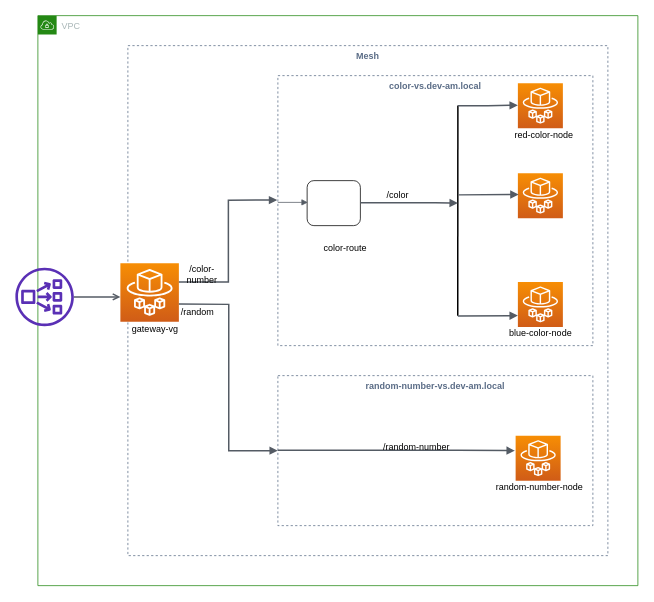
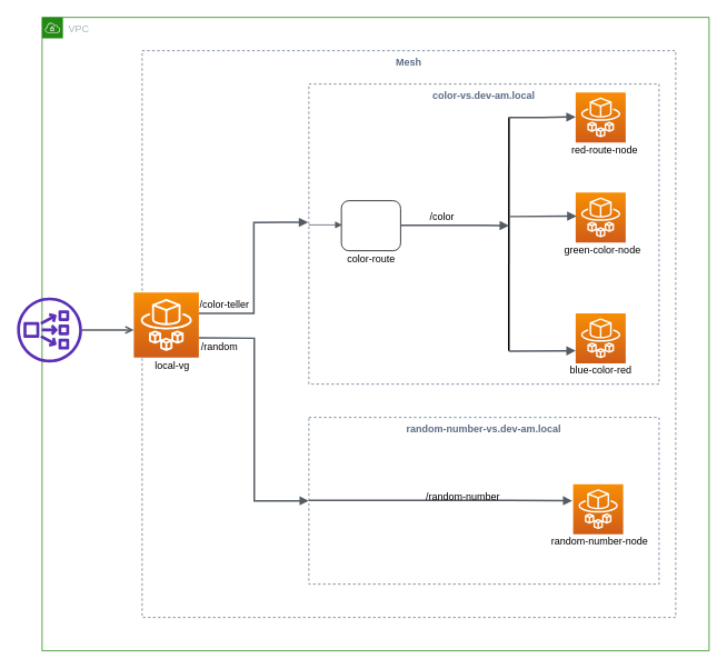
  <mxCell id="0" />
  <mxCell id="1" parent="0" />
  <mxCell id="2" value="VPC" style="points=[[0,0],[0.25,0],[0.5,0],[0.75,0],[1,0],[1,0.25],[1,0.5],[1,0.75],[1,1],[0.75,1],[0.5,1],[0.25,1],[0,1],[0,0.75],[0,0.5],[0,0.25]];outlineConnect=0;gradientColor=none;html=1;whiteSpace=wrap;fontSize=12;fontStyle=0;shape=mxgraph.aws4.group;grIcon=mxgraph.aws4.group_vpc;strokeColor=#248814;fillColor=none;verticalAlign=top;align=left;spacingLeft=30;fontColor=#AAB7B8;dashed=0;" vertex="1" parent="1"><mxGeometry x="50" y="20" width="800" height="760" as="geometry" /></mxCell>
  <mxCell id="3" value="" style="outlineConnect=0;fontColor=#232F3E;gradientColor=none;fillColor=#5A30B5;strokeColor=none;dashed=0;verticalLabelPosition=bottom;verticalAlign=top;align=center;html=1;fontSize=12;fontStyle=0;aspect=fixed;pointerEvents=1;shape=mxgraph.aws4.network_load_balancer;" vertex="1" parent="1"><mxGeometry x="20" y="356" width="78" height="78" as="geometry" /></mxCell>
  <mxCell id="4" value="Mesh" style="fillColor=none;strokeColor=#5A6C86;dashed=1;verticalAlign=top;fontStyle=1;fontColor=#5A6C86;" vertex="1" parent="1"><mxGeometry x="170" y="60" width="640" height="680" as="geometry" /></mxCell>
  <mxCell id="5" value="" style="outlineConnect=0;fontColor=#232F3E;gradientColor=#F78E04;gradientDirection=north;fillColor=#D05C17;strokeColor=#ffffff;dashed=0;verticalLabelPosition=bottom;verticalAlign=top;align=center;html=1;fontSize=12;fontStyle=0;aspect=fixed;shape=mxgraph.aws4.resourceIcon;resIcon=mxgraph.aws4.fargate;" vertex="1" parent="1"><mxGeometry x="160" y="350" width="78" height="78" as="geometry" /></mxCell>
  <mxCell id="6" value="" style="edgeStyle=orthogonalEdgeStyle;html=1;endArrow=open;elbow=vertical;startArrow=none;endFill=0;strokeColor=#545B64;rounded=0;strokeWidth=2;" edge="1" parent="1"><mxGeometry width="100" relative="1" as="geometry"><mxPoint x="98" y="394.5" as="sourcePoint" /><mxPoint x="160" y="395" as="targetPoint" /><Array as="points"><mxPoint x="160" y="395" /><mxPoint x="160" y="395" /></Array></mxGeometry></mxCell>
  <mxCell id="7" value="color-vs.dev-am.local" style="fillColor=none;strokeColor=#5A6C86;dashed=1;verticalAlign=top;fontStyle=1;fontColor=#5A6C86;" vertex="1" parent="1"><mxGeometry x="370" y="100" width="420" height="360" as="geometry" /></mxCell>
  <mxCell id="8" value="" style="rounded=1;whiteSpace=wrap;html=1;" vertex="1" parent="1"><mxGeometry x="409" y="240" width="71" height="60" as="geometry" /></mxCell>
- <mxCell id="9" value="color-route" style="text;html=1;strokeColor=none;fillColor=none;align=center;verticalAlign=middle;whiteSpace=wrap;rounded=0;" vertex="1" parent="1"><mxGeometry x="430" y="320" width="60" height="20" as="geometry" /></mxCell>
+ <mxCell id="9" value="color-route" style="text;html=1;strokeColor=none;fillColor=none;align=center;verticalAlign=middle;whiteSpace=wrap;rounded=0;" vertex="1" parent="1"><mxGeometry x="415" y="300" width="60" height="20" as="geometry" /></mxCell>
  <mxCell id="10" value="" style="outlineConnect=0;fontColor=#232F3E;gradientColor=#F78E04;gradientDirection=north;fillColor=#D05C17;strokeColor=#ffffff;dashed=0;verticalLabelPosition=bottom;verticalAlign=top;align=center;html=1;fontSize=12;fontStyle=0;aspect=fixed;shape=mxgraph.aws4.resourceIcon;resIcon=mxgraph.aws4.fargate;" vertex="1" parent="1"><mxGeometry x="690" y="110" width="60" height="60" as="geometry" /></mxCell>
  <mxCell id="11" value="" style="outlineConnect=0;fontColor=#232F3E;gradientColor=#F78E04;gradientDirection=north;fillColor=#D05C17;strokeColor=#ffffff;dashed=0;verticalLabelPosition=bottom;verticalAlign=top;align=center;html=1;fontSize=12;fontStyle=0;aspect=fixed;shape=mxgraph.aws4.resourceIcon;resIcon=mxgraph.aws4.fargate;" vertex="1" parent="1"><mxGeometry x="690" y="230" width="60" height="60" as="geometry" /></mxCell>
  <mxCell id="12" value="" style="outlineConnect=0;fontColor=#232F3E;gradientColor=#F78E04;gradientDirection=north;fillColor=#D05C17;strokeColor=#ffffff;dashed=0;verticalLabelPosition=bottom;verticalAlign=top;align=center;html=1;fontSize=12;fontStyle=0;aspect=fixed;shape=mxgraph.aws4.resourceIcon;resIcon=mxgraph.aws4.fargate;" vertex="1" parent="1"><mxGeometry x="690" y="375" width="60" height="60" as="geometry" /></mxCell>
- <mxCell id="13" value="red-color-node" style="text;html=1;strokeColor=none;fillColor=none;align=center;verticalAlign=middle;whiteSpace=wrap;rounded=0;" vertex="1" parent="1"><mxGeometry x="680" y="170" width="90" height="20" as="geometry" /></mxCell>
- <mxCell id="15" value="blue-color-node" style="text;html=1;strokeColor=none;fillColor=none;align=center;verticalAlign=middle;whiteSpace=wrap;rounded=0;" vertex="1" parent="1"><mxGeometry x="672.5" y="434" width="95" height="20" as="geometry" /></mxCell>
+ <mxCell id="13" value="red-route-node" style="text;html=1;strokeColor=none;fillColor=none;align=center;verticalAlign=middle;whiteSpace=wrap;rounded=0;" vertex="1" parent="1"><mxGeometry x="680" y="170" width="90" height="20" as="geometry" /></mxCell>
+ <mxCell id="14" value="green-color-node" style="text;html=1;strokeColor=none;fillColor=none;align=center;verticalAlign=middle;whiteSpace=wrap;rounded=0;" vertex="1" parent="1"><mxGeometry x="675" y="290" width="95" height="20" as="geometry" /></mxCell>
+ <mxCell id="15" value="blue-color-red" style="text;html=1;strokeColor=none;fillColor=none;align=center;verticalAlign=middle;whiteSpace=wrap;rounded=0;" vertex="1" parent="1"><mxGeometry x="672.5" y="434" width="95" height="20" as="geometry" /></mxCell>
  <mxCell id="16" value="" style="endArrow=none;html=1;strokeWidth=2;exitX=0.571;exitY=0.889;exitDx=0;exitDy=0;exitPerimeter=0;" edge="1" parent="1" source="7"><mxGeometry width="50" height="50" relative="1" as="geometry"><mxPoint x="560" y="190" as="sourcePoint" /><mxPoint x="610" y="140" as="targetPoint" /></mxGeometry></mxCell>
  <mxCell id="17" value="" style="edgeStyle=orthogonalEdgeStyle;html=1;endArrow=block;elbow=vertical;startArrow=none;endFill=1;strokeColor=#545B64;rounded=0;strokeWidth=2;" edge="1" parent="1"><mxGeometry width="100" relative="1" as="geometry"><mxPoint x="610" y="140" as="sourcePoint" /><mxPoint x="690" y="139.5" as="targetPoint" /><Array as="points"><mxPoint x="650" y="140" /></Array></mxGeometry></mxCell>
  <mxCell id="18" value="" style="edgeStyle=orthogonalEdgeStyle;html=1;endArrow=block;elbow=vertical;startArrow=none;endFill=1;strokeColor=#545B64;rounded=0;strokeWidth=2;" edge="1" parent="1"><mxGeometry width="100" relative="1" as="geometry"><mxPoint x="610" y="420.5" as="sourcePoint" /><mxPoint x="690" y="420" as="targetPoint" /><Array as="points"><mxPoint x="610" y="420.5" /></Array></mxGeometry></mxCell>
  <mxCell id="19" value="" style="edgeStyle=orthogonalEdgeStyle;html=1;endArrow=block;elbow=vertical;startArrow=none;endFill=1;strokeColor=#545B64;rounded=0;strokeWidth=2;" edge="1" parent="1"><mxGeometry width="100" relative="1" as="geometry"><mxPoint x="611" y="259" as="sourcePoint" /><mxPoint x="691" y="258.5" as="targetPoint" /><Array as="points"><mxPoint x="611" y="259" /></Array></mxGeometry></mxCell>
  <mxCell id="20" value="" style="edgeStyle=orthogonalEdgeStyle;html=1;endArrow=block;elbow=vertical;startArrow=none;endFill=1;strokeColor=#545B64;rounded=0;strokeWidth=2;" edge="1" parent="1"><mxGeometry width="100" relative="1" as="geometry"><mxPoint x="480" y="269.5" as="sourcePoint" /><mxPoint x="610" y="270" as="targetPoint" /><Array as="points"><mxPoint x="580" y="270" /><mxPoint x="580" y="270" /></Array></mxGeometry></mxCell>
  <mxCell id="21" value="/color" style="text;html=1;strokeColor=none;fillColor=none;align=center;verticalAlign=middle;whiteSpace=wrap;rounded=0;" vertex="1" parent="1"><mxGeometry x="510" y="250" width="40" height="20" as="geometry" /></mxCell>
  <mxCell id="22" value="" style="edgeStyle=orthogonalEdgeStyle;html=1;endArrow=block;elbow=vertical;startArrow=none;endFill=1;strokeColor=#545B64;rounded=0;entryX=-0.002;entryY=0.461;entryDx=0;entryDy=0;entryPerimeter=0;strokeWidth=2;" edge="1" parent="1" target="7"><mxGeometry width="100" relative="1" as="geometry"><mxPoint x="238" y="375" as="sourcePoint" /><mxPoint x="338" y="375" as="targetPoint" /><Array as="points"><mxPoint x="304" y="375" /><mxPoint x="304" y="266" /></Array></mxGeometry></mxCell>
- <mxCell id="23" value="/color-number" style="text;html=1;strokeColor=none;fillColor=none;align=center;verticalAlign=middle;whiteSpace=wrap;rounded=0;" vertex="1" parent="1"><mxGeometry x="238" y="355" width="62" height="20" as="geometry" /></mxCell>
+ <mxCell id="23" value="/color-teller" style="text;html=1;strokeColor=none;fillColor=none;align=center;verticalAlign=middle;whiteSpace=wrap;rounded=0;" vertex="1" parent="1"><mxGeometry x="238" y="355" width="62" height="20" as="geometry" /></mxCell>
  <mxCell id="24" value="" style="edgeStyle=orthogonalEdgeStyle;html=1;endArrow=block;elbow=vertical;startArrow=none;endFill=1;strokeColor=#545B64;rounded=0;" edge="1" parent="1"><mxGeometry width="100" relative="1" as="geometry"><mxPoint x="370" y="269" as="sourcePoint" /><mxPoint x="410" y="269" as="targetPoint" /></mxGeometry></mxCell>
  <mxCell id="25" value="random-number-vs.dev-am.local" style="fillColor=none;strokeColor=#5A6C86;dashed=1;verticalAlign=top;fontStyle=1;fontColor=#5A6C86;" vertex="1" parent="1"><mxGeometry x="370" y="500" width="420" height="200" as="geometry" /></mxCell>
- <mxCell id="26" value="gateway-vg" style="text;html=1;strokeColor=none;fillColor=none;align=center;verticalAlign=middle;whiteSpace=wrap;rounded=0;" vertex="1" parent="1"><mxGeometry x="171" y="428" width="71" height="20" as="geometry" /></mxCell>
+ <mxCell id="26" value="local-vg" style="text;html=1;strokeColor=none;fillColor=none;align=center;verticalAlign=middle;whiteSpace=wrap;rounded=0;" vertex="1" parent="1"><mxGeometry x="171" y="428" width="71" height="20" as="geometry" /></mxCell>
  <mxCell id="27" value="" style="outlineConnect=0;fontColor=#232F3E;gradientColor=#F78E04;gradientDirection=north;fillColor=#D05C17;strokeColor=#ffffff;dashed=0;verticalLabelPosition=bottom;verticalAlign=top;align=center;html=1;fontSize=12;fontStyle=0;aspect=fixed;shape=mxgraph.aws4.resourceIcon;resIcon=mxgraph.aws4.fargate;" vertex="1" parent="1"><mxGeometry x="687" y="580" width="60" height="60" as="geometry" /></mxCell>
  <mxCell id="28" value="random-number-node" style="text;html=1;strokeColor=none;fillColor=none;align=center;verticalAlign=middle;whiteSpace=wrap;rounded=0;" vertex="1" parent="1"><mxGeometry x="649" y="639" width="140" height="20" as="geometry" /></mxCell>
  <mxCell id="29" value="" style="edgeStyle=orthogonalEdgeStyle;html=1;endArrow=block;elbow=vertical;startArrow=none;endFill=1;strokeColor=#545B64;rounded=0;entryX=0;entryY=0.5;entryDx=0;entryDy=0;strokeWidth=2;" edge="1" parent="1" target="25"><mxGeometry width="100" relative="1" as="geometry"><mxPoint x="238" y="404.5" as="sourcePoint" /><mxPoint x="338" y="404.5" as="targetPoint" /></mxGeometry></mxCell>
  <mxCell id="30" value="/random" style="text;html=1;strokeColor=none;fillColor=none;align=center;verticalAlign=middle;whiteSpace=wrap;rounded=0;" vertex="1" parent="1"><mxGeometry x="243" y="405" width="40" height="20" as="geometry" /></mxCell>
  <mxCell id="31" value="" style="edgeStyle=orthogonalEdgeStyle;html=1;endArrow=block;elbow=vertical;startArrow=none;endFill=1;strokeColor=#545B64;rounded=0;strokeWidth=2;" edge="1" parent="1"><mxGeometry width="100" relative="1" as="geometry"><mxPoint x="370" y="599.5" as="sourcePoint" /><mxPoint x="686" y="600" as="targetPoint" /><Array as="points"><mxPoint x="610" y="600" /><mxPoint x="610" y="600" /></Array></mxGeometry></mxCell>
  <mxCell id="32" value="/random-number" style="text;html=1;strokeColor=none;fillColor=none;align=center;verticalAlign=middle;whiteSpace=wrap;rounded=0;" vertex="1" parent="1"><mxGeometry x="505" y="585" width="100" height="20" as="geometry" /></mxCell>
